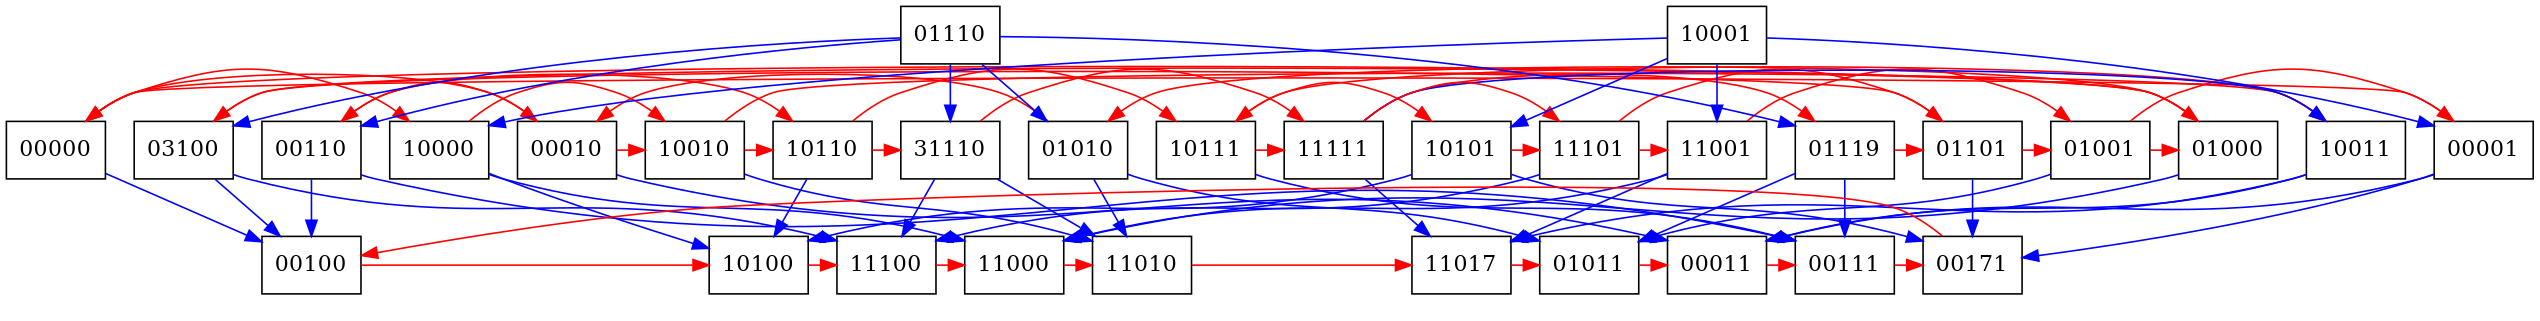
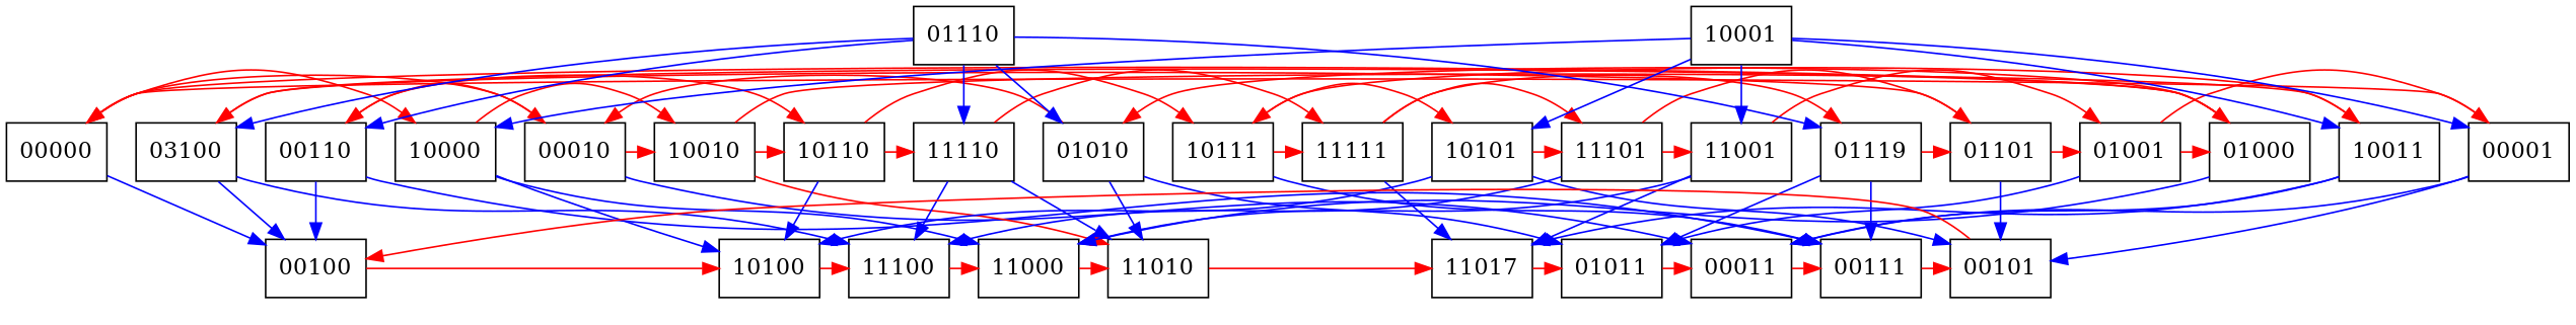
  digraph {
    node [shape=box]
    edge [color=red]
    00000
    00001
    00010
    00110
    01000
    01001
    01010
    n8 [label=03100]
    01101
    n10 [label=01119]
    10000
    10010
    10011
    10101
    10110
    10111
    11001
    11101
-   11110 [label=31110]
+   11110
    11111
    01110
    10001
    00011
    00100
-   00101 [label=00171]
+   00101
    00111
    01011
    10100
    11000
    11010
    n31 [label=11017]
    11100
    subgraph sub_1 {
      rank=same
      00000
      00001
      00010
      00110
      01000
      01001
      01010
      n8
      01101
      n10
      10000
      10010
      10011
      10101
      10110
      10111
      11001
      11101
      11110
      11111
    }
    subgraph sub_2 {
      rank=same
      01110
      10001
    }
    subgraph sub_3 {
      rank=same
      00011
      00100
      00101
      00111
      01011
      10100
      11000
      11010
      n31
      11100
    }
    00000 -> 00010
    00000 -> 10000
    00000 -> 00100 [color=blue]
    00001 -> 00000
    00001 -> 00011 [color=blue]
    00001 -> 00101 [color=blue]
    00010 -> 00110
    00010 -> 10010
    00010 -> 00011 [color=blue]
    00110 -> 10110
    00110 -> 00100 [color=blue]
    00110 -> 00111 [color=blue]
    01000 -> 00000
    01000 -> 01010
    01000 -> 11000 [color=blue]
    01001 -> 00001
    01001 -> 01000
    01001 -> 01011 [color=blue]
    01010 -> 00010
    01010 -> 01011 [color=blue]
    01010 -> 11010 [color=blue]
    n8 -> 01000
    n8 -> 00100 [color=blue]
    n8 -> 11100 [color=blue]
    01101 -> 01001
    01101 -> n8
    01101 -> 00101 [color=blue]
    n10 -> 01101
    n10 -> 00111 [color=blue]
    n10 -> 01011 [color=blue]
    10000 -> 10010
    10000 -> 10100 [color=blue]
    10000 -> 11000 [color=blue]
    10010 -> 10011
    10010 -> 10110
-   10010 -> 11010 [color=blue]
+   10010 -> 11010
    10011 -> 10111
    10011 -> 00011 [color=blue]
    10011 -> n31 [color=blue]
    10101 -> 11101
    10101 -> 00101 [color=blue]
    10101 -> 10100 [color=blue]
    10110 -> 10111
    10110 -> 11110
    10110 -> 10100 [color=blue]
    10111 -> 10101
    10111 -> 11111
    10111 -> 00111 [color=blue]
    11001 -> 01001
    11001 -> 11000 [color=blue]
    11001 -> n31 [color=blue]
    11101 -> 01101
    11101 -> 11001
    11101 -> 11100 [color=blue]
    11110 -> 11111
    11110 -> 11010 [color=blue]
    11110 -> 11100 [color=blue]
    11111 -> n10
    11111 -> 11101
    11111 -> n31 [color=blue]
    01110 -> 00110 [color=blue]
    01110 -> 01010 [color=blue]
    01110 -> n8 [color=blue]
    01110 -> n10 [color=blue]
    01110 -> 11110 [color=blue]
    10001 -> 00001 [color=blue]
    10001 -> 10000 [color=blue]
-   11111 -> 10011 [color=blue]
+   10001 -> 10011 [color=blue]
    10001 -> 10101 [color=blue]
    10001 -> 11001 [color=blue]
    00011 -> 00111
    00100 -> 10100
    00101 -> 00100
    00111 -> 00101
    01011 -> 00011
    10100 -> 11100
    11000 -> 11010
    11010 -> n31
    n31 -> 01011
    11100 -> 11000
  }
